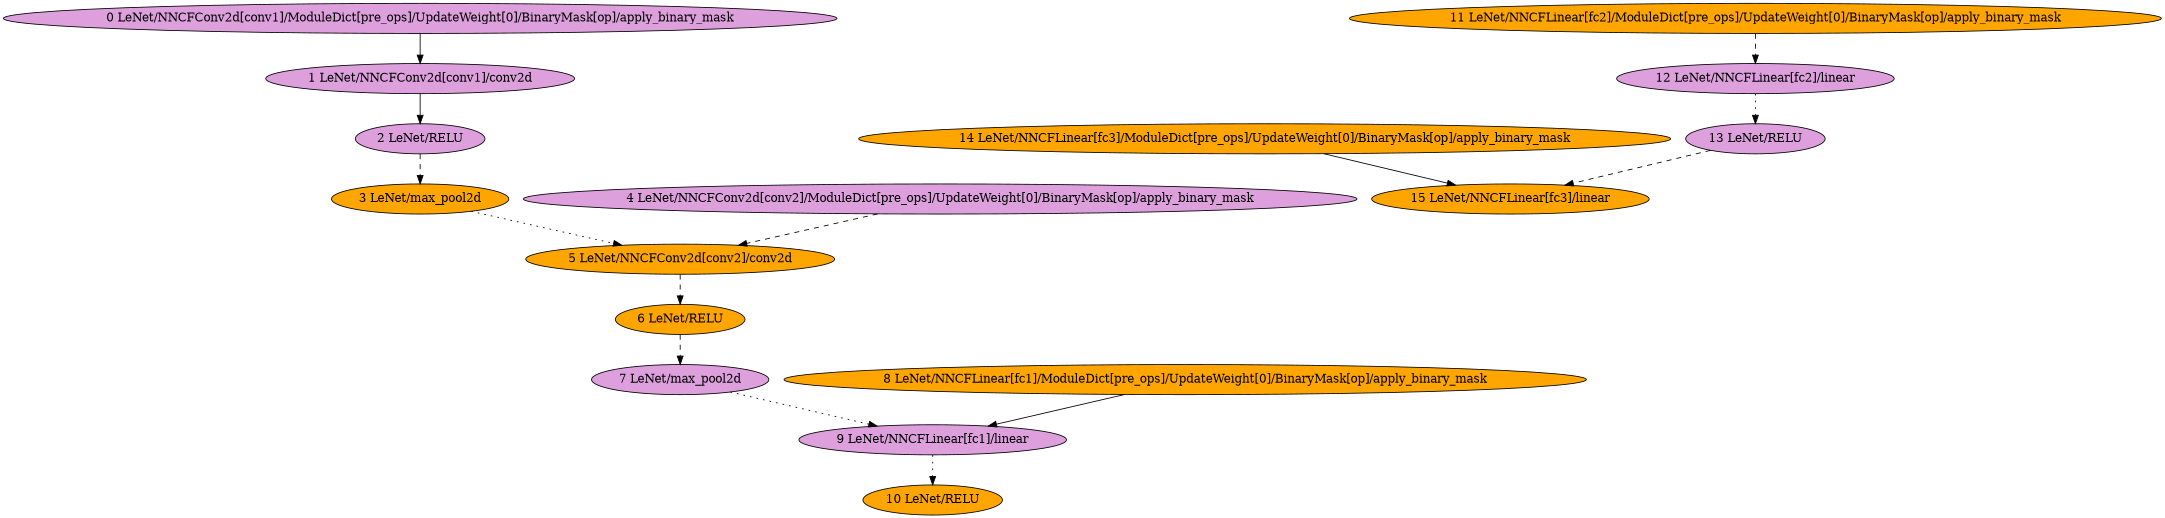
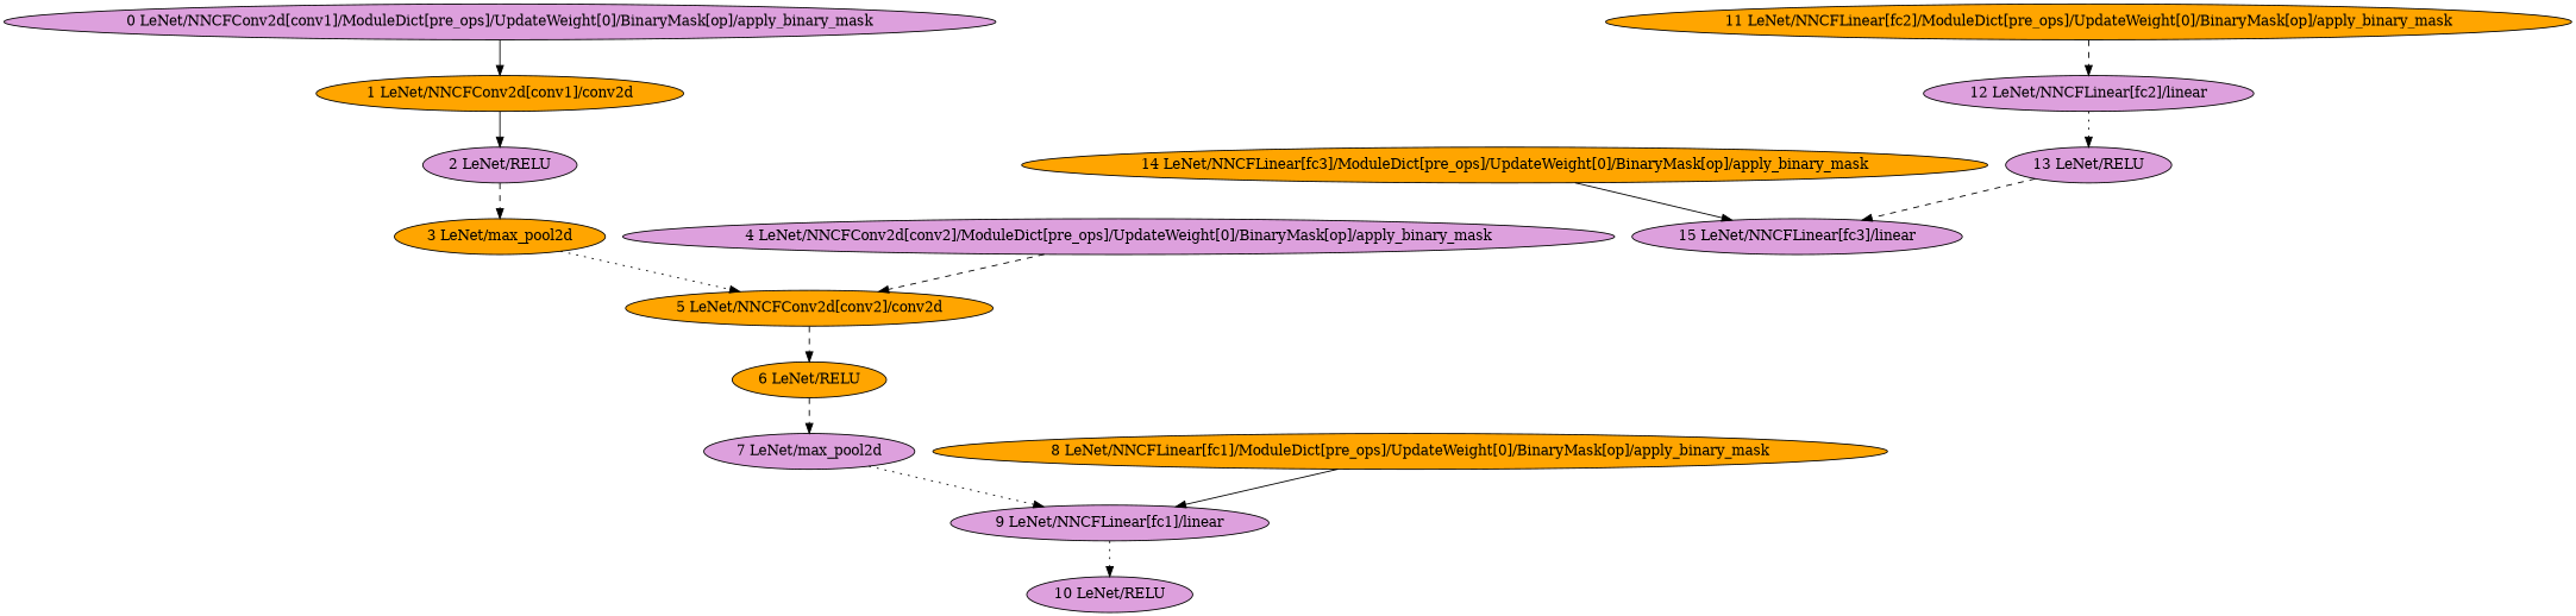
  strict digraph {
    node [fillcolor=plum scope=LeNet style=filled type=apply_binary_mask]
    edge [style=dashed]
    "0 LeNet/NNCFConv2d[conv1]/ModuleDict[pre_ops]/UpdateWeight[0]/BinaryMask[op]/apply_binary_mask" [scope="LeNet/NNCFConv2d[conv1]/ModuleDict[pre_ops]/UpdateWeight[0]/BinaryMask[op]"]
-   "1 LeNet/NNCFConv2d[conv1]/conv2d" [scope="LeNet/NNCFConv2d[conv1]" type=conv2d]
+   "1 LeNet/NNCFConv2d[conv1]/conv2d" [fillcolor=orange scope="LeNet/NNCFConv2d[conv1]" type=conv2d]
    "2 LeNet/RELU" [type=RELU]
    "3 LeNet/max_pool2d" [fillcolor=orange type=max_pool2d]
    "5 LeNet/NNCFConv2d[conv2]/conv2d" [fillcolor=orange scope="LeNet/NNCFConv2d[conv2]" type=conv2d]
    "6 LeNet/RELU" [fillcolor=orange type=RELU]
    "4 LeNet/NNCFConv2d[conv2]/ModuleDict[pre_ops]/UpdateWeight[0]/BinaryMask[op]/apply_binary_mask" [scope="LeNet/NNCFConv2d[conv2]/ModuleDict[pre_ops]/UpdateWeight[0]/BinaryMask[op]"]
    "7 LeNet/max_pool2d" [type=max_pool2d]
    "9 LeNet/NNCFLinear[fc1]/linear" [scope="LeNet/NNCFLinear[fc1]" type=linear]
-   "10 LeNet/RELU" [fillcolor=orange type=RELU]
+   "10 LeNet/RELU" [type=RELU]
    "8 LeNet/NNCFLinear[fc1]/ModuleDict[pre_ops]/UpdateWeight[0]/BinaryMask[op]/apply_binary_mask" [fillcolor=orange scope="LeNet/NNCFLinear[fc1]/ModuleDict[pre_ops]/UpdateWeight[0]/BinaryMask[op]"]
    "12 LeNet/NNCFLinear[fc2]/linear" [scope="LeNet/NNCFLinear[fc2]" type=linear]
    "13 LeNet/RELU" [type=RELU]
    "11 LeNet/NNCFLinear[fc2]/ModuleDict[pre_ops]/UpdateWeight[0]/BinaryMask[op]/apply_binary_mask" [fillcolor=orange scope="LeNet/NNCFLinear[fc2]/ModuleDict[pre_ops]/UpdateWeight[0]/BinaryMask[op]"]
-   "15 LeNet/NNCFLinear[fc3]/linear" [fillcolor=orange scope="LeNet/NNCFLinear[fc3]" type=linear]
+   "15 LeNet/NNCFLinear[fc3]/linear" [scope="LeNet/NNCFLinear[fc3]" type=linear]
    "14 LeNet/NNCFLinear[fc3]/ModuleDict[pre_ops]/UpdateWeight[0]/BinaryMask[op]/apply_binary_mask" [fillcolor=orange scope="LeNet/NNCFLinear[fc3]/ModuleDict[pre_ops]/UpdateWeight[0]/BinaryMask[op]"]
    "0 LeNet/NNCFConv2d[conv1]/ModuleDict[pre_ops]/UpdateWeight[0]/BinaryMask[op]/apply_binary_mask" -> "1 LeNet/NNCFConv2d[conv1]/conv2d" [style=solid]
    "1 LeNet/NNCFConv2d[conv1]/conv2d" -> "2 LeNet/RELU" [style=solid]
    "2 LeNet/RELU" -> "3 LeNet/max_pool2d"
    "3 LeNet/max_pool2d" -> "5 LeNet/NNCFConv2d[conv2]/conv2d" [style=dotted]
    "5 LeNet/NNCFConv2d[conv2]/conv2d" -> "6 LeNet/RELU"
    "6 LeNet/RELU" -> "7 LeNet/max_pool2d"
    "4 LeNet/NNCFConv2d[conv2]/ModuleDict[pre_ops]/UpdateWeight[0]/BinaryMask[op]/apply_binary_mask" -> "5 LeNet/NNCFConv2d[conv2]/conv2d"
    "7 LeNet/max_pool2d" -> "9 LeNet/NNCFLinear[fc1]/linear" [style=dotted]
    "9 LeNet/NNCFLinear[fc1]/linear" -> "10 LeNet/RELU" [style=dotted]
    "8 LeNet/NNCFLinear[fc1]/ModuleDict[pre_ops]/UpdateWeight[0]/BinaryMask[op]/apply_binary_mask" -> "9 LeNet/NNCFLinear[fc1]/linear" [style=solid]
    "12 LeNet/NNCFLinear[fc2]/linear" -> "13 LeNet/RELU" [style=dotted]
    "13 LeNet/RELU" -> "15 LeNet/NNCFLinear[fc3]/linear"
    "11 LeNet/NNCFLinear[fc2]/ModuleDict[pre_ops]/UpdateWeight[0]/BinaryMask[op]/apply_binary_mask" -> "12 LeNet/NNCFLinear[fc2]/linear"
    "14 LeNet/NNCFLinear[fc3]/ModuleDict[pre_ops]/UpdateWeight[0]/BinaryMask[op]/apply_binary_mask" -> "15 LeNet/NNCFLinear[fc3]/linear" [style=solid]
  }
